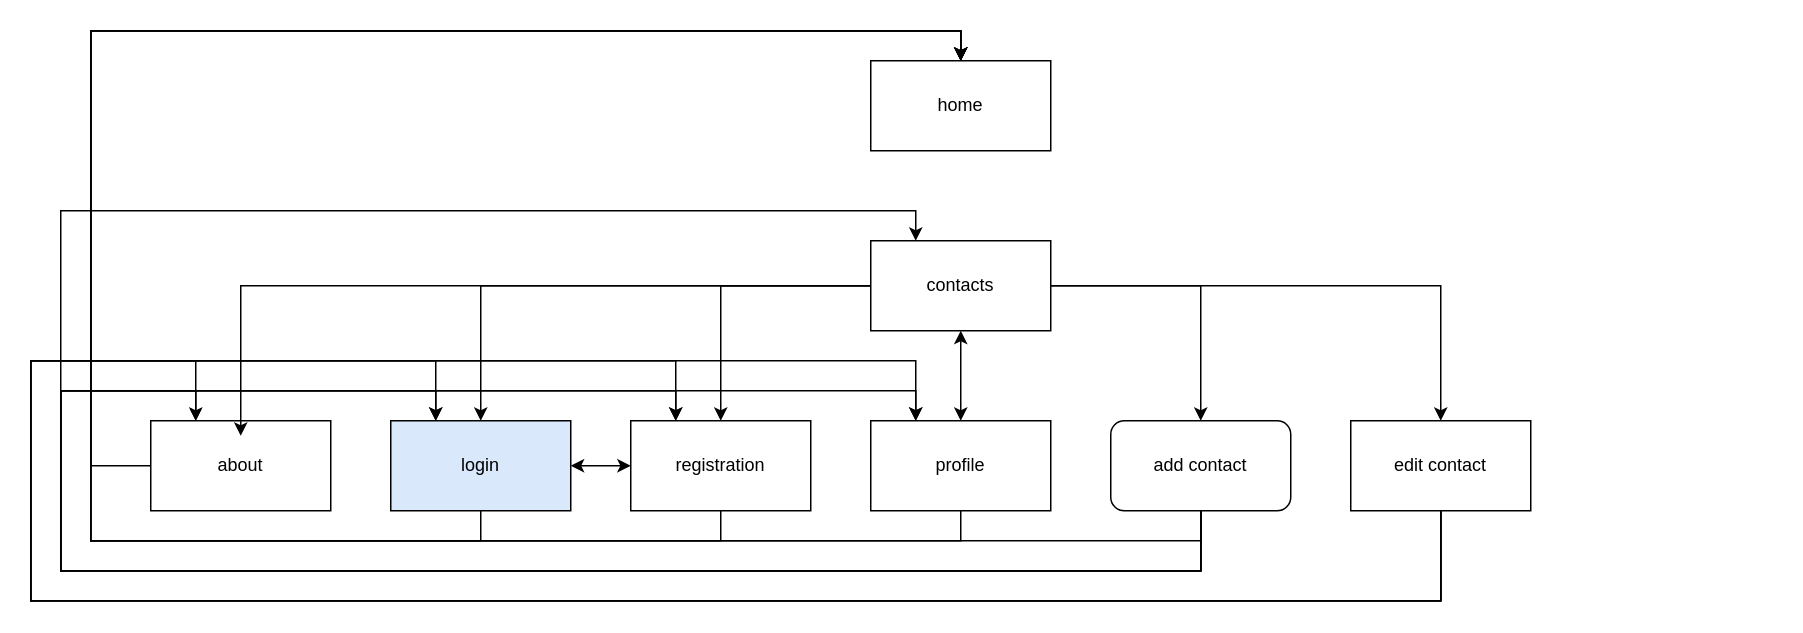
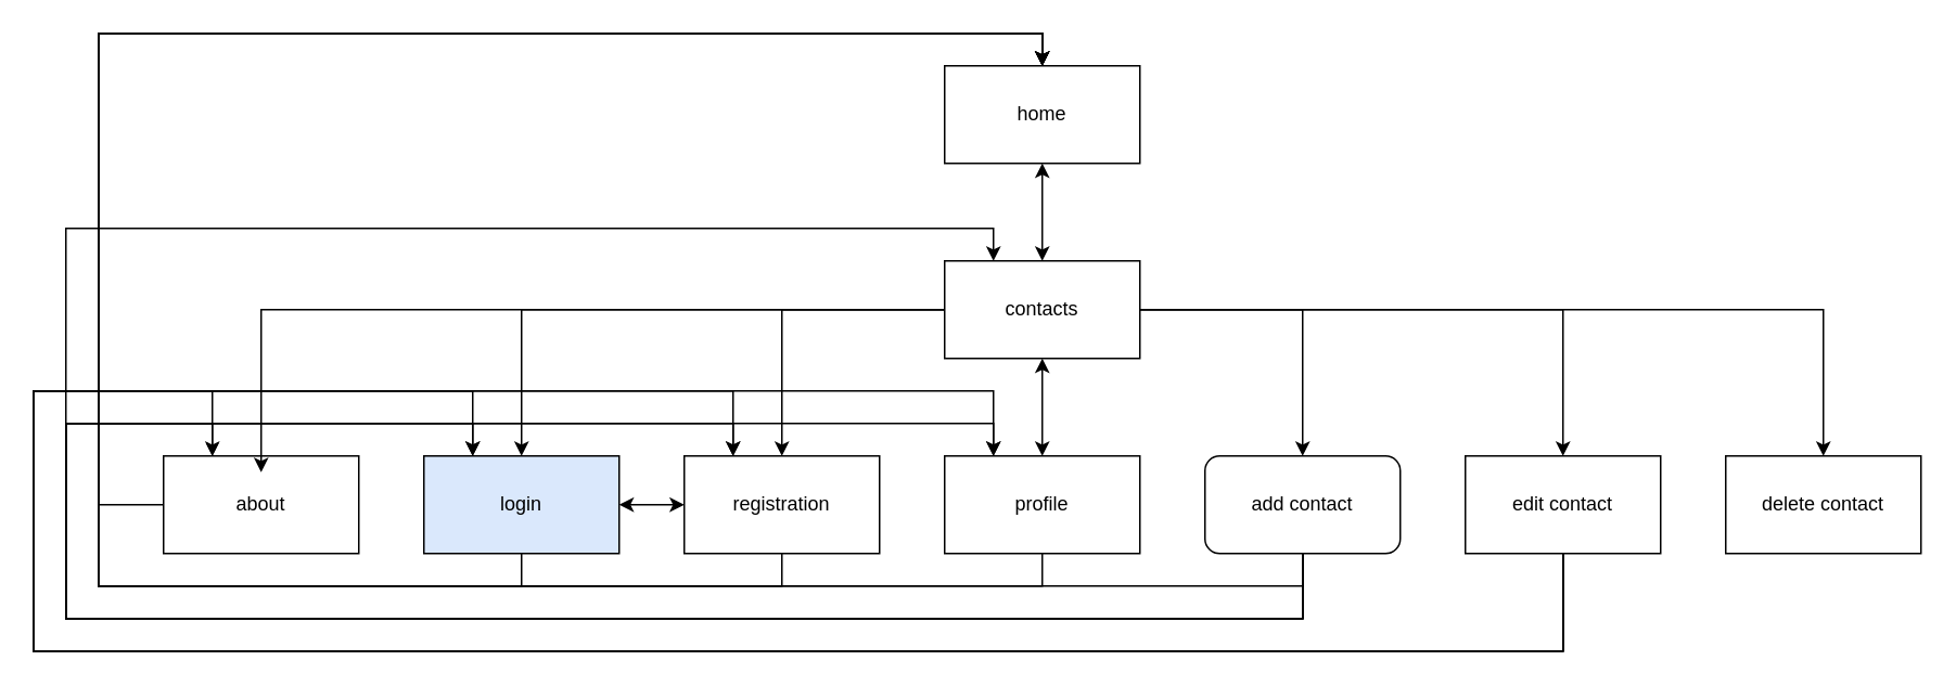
  <mxCell id="0" />
  <mxCell id="1" parent="0" />
  <mxCell id="2" value="home" style="rounded=0;whiteSpace=wrap;html=1;" vertex="1" parent="1"><mxGeometry x="580" y="40" width="120" height="60" as="geometry" /></mxCell>
+ <mxCell id="3" style="edgeStyle=orthogonalEdgeStyle;rounded=0;orthogonalLoop=1;jettySize=auto;html=1;entryX=0.5;entryY=1;entryDx=0;entryDy=0;startArrow=classic;startFill=1;" edge="1" parent="1" source="10" target="2"><mxGeometry relative="1" as="geometry" /></mxCell>
  <mxCell id="4" style="edgeStyle=orthogonalEdgeStyle;rounded=0;orthogonalLoop=1;jettySize=auto;html=1;" edge="1" parent="1" source="10" target="15"><mxGeometry relative="1" as="geometry" /></mxCell>
  <mxCell id="5" style="edgeStyle=orthogonalEdgeStyle;rounded=0;orthogonalLoop=1;jettySize=auto;html=1;" edge="1" parent="1" source="10" target="17"><mxGeometry relative="1" as="geometry" /></mxCell>
  <mxCell id="6" style="edgeStyle=orthogonalEdgeStyle;rounded=0;orthogonalLoop=1;jettySize=auto;html=1;startArrow=classic;startFill=1;" edge="1" parent="1" source="10" target="19"><mxGeometry relative="1" as="geometry" /></mxCell>
  <mxCell id="7" style="edgeStyle=orthogonalEdgeStyle;rounded=0;orthogonalLoop=1;jettySize=auto;html=1;" edge="1" parent="1" source="10" target="26"><mxGeometry relative="1" as="geometry" /></mxCell>
  <mxCell id="8" style="edgeStyle=orthogonalEdgeStyle;rounded=0;orthogonalLoop=1;jettySize=auto;html=1;" edge="1" parent="1" source="10" target="31"><mxGeometry relative="1" as="geometry" /></mxCell>
+ <mxCell id="9" style="edgeStyle=orthogonalEdgeStyle;rounded=0;orthogonalLoop=1;jettySize=auto;html=1;" edge="1" parent="1" source="10" target="32"><mxGeometry relative="1" as="geometry" /></mxCell>
  <mxCell id="10" value="contacts" style="rounded=0;whiteSpace=wrap;html=1;" vertex="1" parent="1"><mxGeometry x="580" y="160" width="120" height="60" as="geometry" /></mxCell>
  <mxCell id="11" style="edgeStyle=orthogonalEdgeStyle;rounded=0;orthogonalLoop=1;jettySize=auto;html=1;entryX=0.5;entryY=0;entryDx=0;entryDy=0;" edge="1" parent="1" source="12" target="2"><mxGeometry relative="1" as="geometry"><Array as="points"><mxPoint x="60" y="310" /><mxPoint x="60" y="20" /><mxPoint x="640" y="20" /></Array></mxGeometry></mxCell>
  <mxCell id="12" value="about" style="rounded=0;whiteSpace=wrap;html=1;" vertex="1" parent="1"><mxGeometry x="100" y="280" width="120" height="60" as="geometry" /></mxCell>
  <mxCell id="13" style="edgeStyle=orthogonalEdgeStyle;rounded=0;orthogonalLoop=1;jettySize=auto;html=1;entryX=0.5;entryY=0;entryDx=0;entryDy=0;" edge="1" parent="1" source="15" target="2"><mxGeometry relative="1" as="geometry"><Array as="points"><mxPoint x="320" y="360" /><mxPoint x="60" y="360" /><mxPoint x="60" y="20" /><mxPoint x="640" y="20" /></Array></mxGeometry></mxCell>
  <mxCell id="14" style="edgeStyle=orthogonalEdgeStyle;rounded=0;orthogonalLoop=1;jettySize=auto;html=1;startArrow=classic;startFill=1;" edge="1" parent="1" source="15" target="17"><mxGeometry relative="1" as="geometry" /></mxCell>
  <mxCell id="15" value="login" style="rounded=0;whiteSpace=wrap;html=1;fillColor=#dae8fc;" vertex="1" parent="1"><mxGeometry x="260" y="280" width="120" height="60" as="geometry" /></mxCell>
  <mxCell id="16" style="edgeStyle=orthogonalEdgeStyle;rounded=0;orthogonalLoop=1;jettySize=auto;html=1;entryX=0.5;entryY=0;entryDx=0;entryDy=0;" edge="1" parent="1" source="17" target="2"><mxGeometry relative="1" as="geometry"><Array as="points"><mxPoint x="480" y="360" /><mxPoint x="60" y="360" /><mxPoint x="60" y="20" /><mxPoint x="640" y="20" /></Array></mxGeometry></mxCell>
  <mxCell id="17" value="registration" style="rounded=0;whiteSpace=wrap;html=1;" vertex="1" parent="1"><mxGeometry x="420" y="280" width="120" height="60" as="geometry" /></mxCell>
  <mxCell id="18" style="edgeStyle=orthogonalEdgeStyle;rounded=0;orthogonalLoop=1;jettySize=auto;html=1;entryX=0.5;entryY=0;entryDx=0;entryDy=0;" edge="1" parent="1" source="19" target="2"><mxGeometry relative="1" as="geometry"><Array as="points"><mxPoint x="640" y="360" /><mxPoint x="60" y="360" /><mxPoint x="60" y="20" /><mxPoint x="640" y="20" /></Array></mxGeometry></mxCell>
  <mxCell id="19" value="profile" style="rounded=0;whiteSpace=wrap;html=1;" vertex="1" parent="1"><mxGeometry x="580" y="280" width="120" height="60" as="geometry" /></mxCell>
  <mxCell id="20" style="edgeStyle=orthogonalEdgeStyle;rounded=0;orthogonalLoop=1;jettySize=auto;html=1;entryX=0.5;entryY=0;entryDx=0;entryDy=0;" edge="1" parent="1" source="26" target="2"><mxGeometry relative="1" as="geometry"><Array as="points"><mxPoint x="800" y="360" /><mxPoint x="60" y="360" /><mxPoint x="60" y="20" /><mxPoint x="640" y="20" /></Array></mxGeometry></mxCell>
  <mxCell id="21" style="edgeStyle=orthogonalEdgeStyle;rounded=0;orthogonalLoop=1;jettySize=auto;html=1;entryX=0.25;entryY=0;entryDx=0;entryDy=0;endArrow=open;" edge="1" parent="1" source="26" target="12"><mxGeometry relative="1" as="geometry"><Array as="points"><mxPoint x="800" y="380" /><mxPoint x="40" y="380" /><mxPoint x="40" y="260" /><mxPoint x="130" y="260" /></Array></mxGeometry></mxCell>
  <mxCell id="22" style="edgeStyle=orthogonalEdgeStyle;rounded=0;orthogonalLoop=1;jettySize=auto;html=1;entryX=0.25;entryY=0;entryDx=0;entryDy=0;" edge="1" parent="1" source="26" target="15"><mxGeometry relative="1" as="geometry"><Array as="points"><mxPoint x="800" y="380" /><mxPoint x="40" y="380" /><mxPoint x="40" y="260" /><mxPoint x="290" y="260" /></Array></mxGeometry></mxCell>
  <mxCell id="23" style="edgeStyle=orthogonalEdgeStyle;rounded=0;orthogonalLoop=1;jettySize=auto;html=1;entryX=0.25;entryY=0;entryDx=0;entryDy=0;" edge="1" parent="1" source="26" target="17"><mxGeometry relative="1" as="geometry"><Array as="points"><mxPoint x="800" y="380" /><mxPoint x="40" y="380" /><mxPoint x="40" y="260" /><mxPoint x="450" y="260" /></Array></mxGeometry></mxCell>
  <mxCell id="24" style="edgeStyle=orthogonalEdgeStyle;rounded=0;orthogonalLoop=1;jettySize=auto;html=1;entryX=0.25;entryY=0;entryDx=0;entryDy=0;" edge="1" parent="1" source="26" target="19"><mxGeometry relative="1" as="geometry"><Array as="points"><mxPoint x="800" y="380" /><mxPoint x="40" y="380" /><mxPoint x="40" y="260" /><mxPoint x="610" y="260" /></Array></mxGeometry></mxCell>
  <mxCell id="25" style="edgeStyle=orthogonalEdgeStyle;rounded=0;orthogonalLoop=1;jettySize=auto;html=1;entryX=0.25;entryY=0;entryDx=0;entryDy=0;" edge="1" parent="1" source="26" target="10"><mxGeometry relative="1" as="geometry"><Array as="points"><mxPoint x="800" y="380" /><mxPoint x="40" y="380" /><mxPoint x="40" y="140" /><mxPoint x="610" y="140" /></Array></mxGeometry></mxCell>
  <mxCell id="26" value="add contact" style="whiteSpace=wrap;html=1;rounded=1;" vertex="1" parent="1"><mxGeometry x="740" y="280" width="120" height="60" as="geometry" /></mxCell>
  <mxCell id="27" style="edgeStyle=orthogonalEdgeStyle;rounded=0;orthogonalLoop=1;jettySize=auto;html=1;entryX=0.25;entryY=0;entryDx=0;entryDy=0;" edge="1" parent="1" source="31" target="12"><mxGeometry relative="1" as="geometry"><Array as="points"><mxPoint x="960" y="400" /><mxPoint y="400" x="20" /><mxPoint y="240" x="20" /><mxPoint x="130" y="240" /></Array></mxGeometry></mxCell>
  <mxCell id="28" style="edgeStyle=orthogonalEdgeStyle;rounded=0;orthogonalLoop=1;jettySize=auto;html=1;entryX=0.25;entryY=0;entryDx=0;entryDy=0;" edge="1" parent="1" source="31" target="15"><mxGeometry relative="1" as="geometry"><Array as="points"><mxPoint x="960" y="400" /><mxPoint y="400" x="20" /><mxPoint y="240" x="20" /><mxPoint x="290" y="240" /></Array></mxGeometry></mxCell>
  <mxCell id="29" style="edgeStyle=orthogonalEdgeStyle;rounded=0;orthogonalLoop=1;jettySize=auto;html=1;entryX=0.25;entryY=0;entryDx=0;entryDy=0;" edge="1" parent="1" source="31" target="17"><mxGeometry relative="1" as="geometry"><Array as="points"><mxPoint x="960" y="400" /><mxPoint y="400" x="20" /><mxPoint y="240" x="20" /><mxPoint x="450" y="240" /></Array></mxGeometry></mxCell>
  <mxCell id="30" style="edgeStyle=orthogonalEdgeStyle;rounded=0;orthogonalLoop=1;jettySize=auto;html=1;entryX=0.25;entryY=0;entryDx=0;entryDy=0;" edge="1" parent="1" source="31" target="19"><mxGeometry relative="1" as="geometry"><Array as="points"><mxPoint x="960" y="400" /><mxPoint y="400" x="20" /><mxPoint y="240" x="20" /><mxPoint x="610" y="240" /></Array></mxGeometry></mxCell>
  <mxCell id="31" value="edit contact" style="rounded=0;whiteSpace=wrap;html=1;" vertex="1" parent="1"><mxGeometry x="900" y="280" width="120" height="60" as="geometry" /></mxCell>
+ <mxCell id="32" value="delete contact" style="rounded=0;whiteSpace=wrap;html=1;" vertex="1" parent="1"><mxGeometry x="1060" y="280" width="120" height="60" as="geometry" /></mxCell>
  <mxCell id="33" style="edgeStyle=orthogonalEdgeStyle;rounded=0;orthogonalLoop=1;jettySize=auto;html=1;entryX=0.5;entryY=0.167;entryDx=0;entryDy=0;entryPerimeter=0;" edge="1" parent="1" source="10" target="12"><mxGeometry relative="1" as="geometry" /></mxCell>
